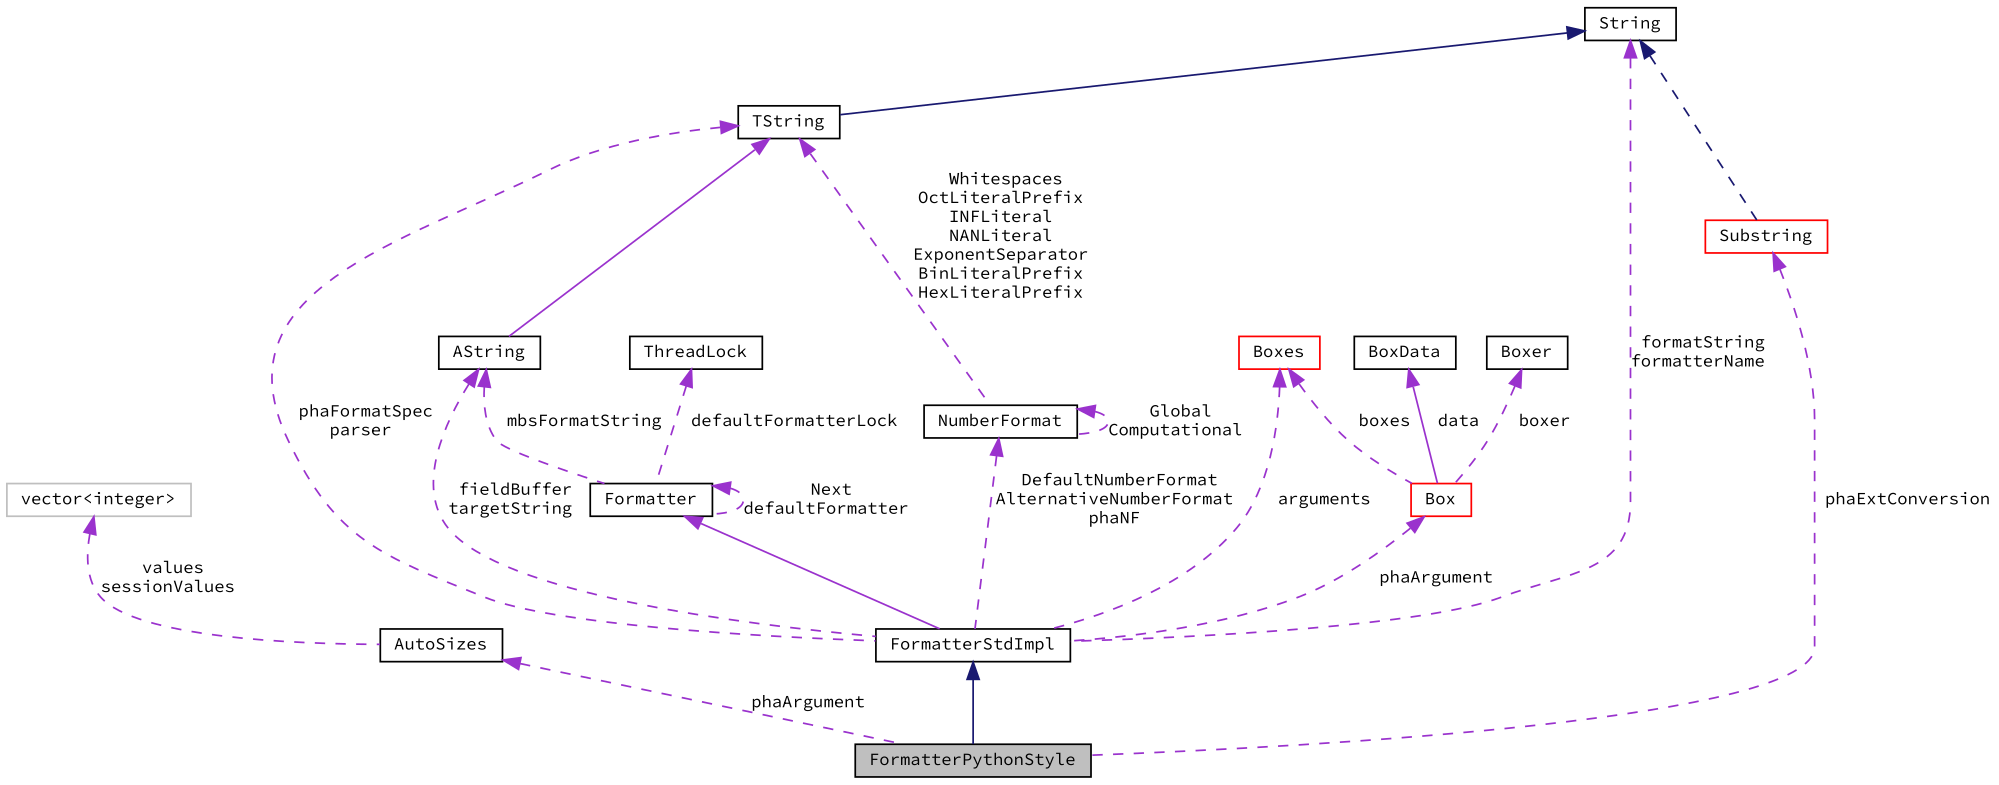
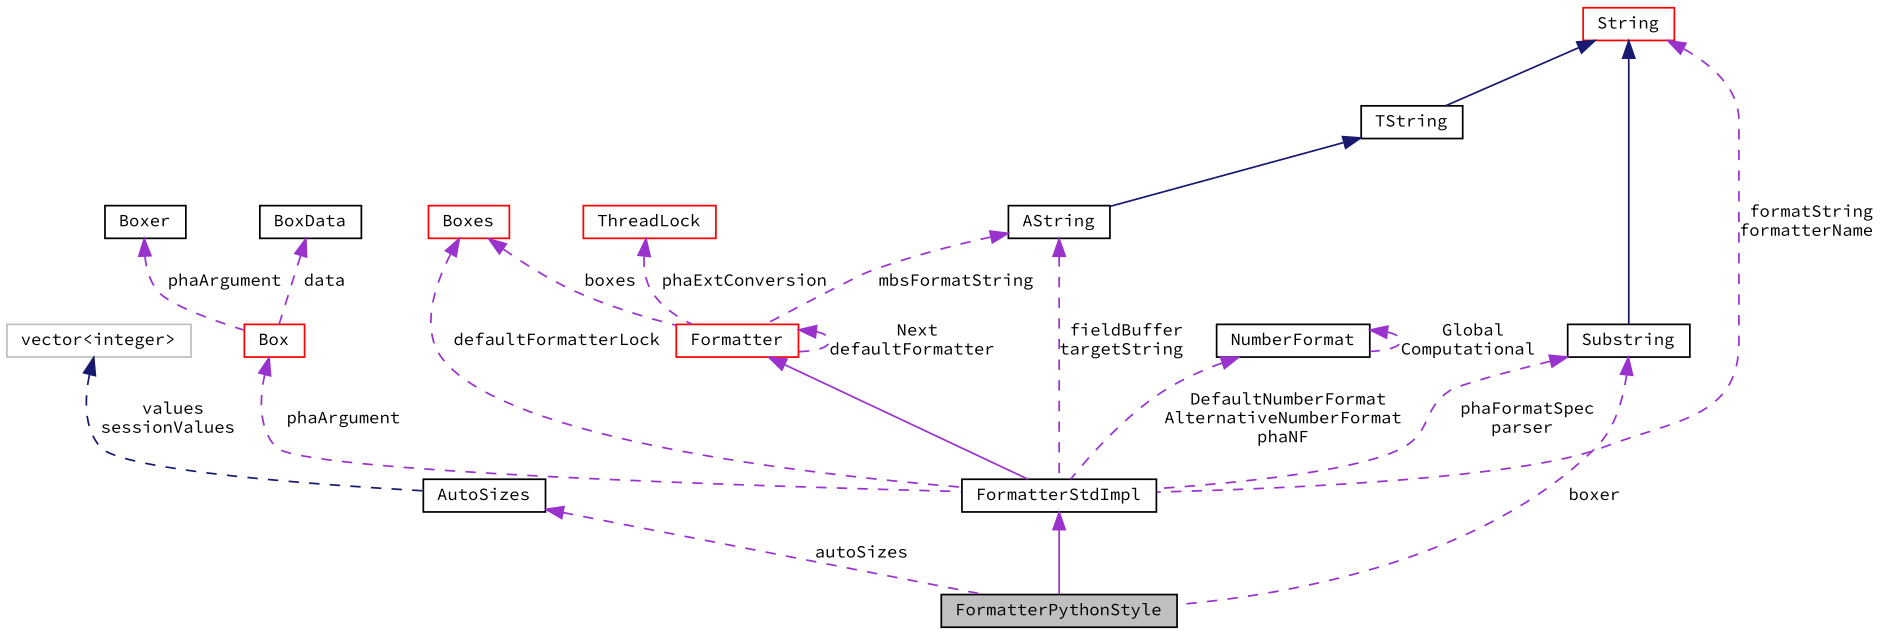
  digraph {
    fontname="Source Code Pro"
    node [color=black fillcolor=white fontname="Source Code Pro" fontsize=10 shape=record style=filled]
    edge [color=darkorchid3 dir=back fontname="Source Code Pro" fontsize=10 labelfontname=Helvetica labelfontsize=10 style=dashed]
    n1 [fillcolor=grey75 fontcolor=black height=0.2 label=FormatterPythonStyle width=0.4]
    n2 [color=grey75 height=0.2 label="vector\<integer\>" width=0.4]
    n3 [height=0.2 label=AutoSizes width=0.4]
    n4 [height=0.2 label=FormatterStdImpl width=0.4]
-   n5 [height=0.2 label=Formatter width=0.4]
+   n5 [color=red height=0.2 label=Formatter width=0.4]
    n6 [height=0.2 label=AString width=0.4]
    n7 [height=0.2 label=TString width=0.4]
    n8 [height=0.2 label=NumberFormat width=0.4]
-   n9 [height=0.2 label=String width=0.4]
-   n10 [color=red height=0.2 label=Substring width=0.4]
-   n11 [height=0.2 label=ThreadLock width=0.4]
+   n9 [color=red height=0.2 label=String width=0.4]
+   n10 [height=0.2 label=Substring width=0.4]
+   n11 [color=red height=0.2 label=ThreadLock width=0.4]
    n12 [color=red height=0.2 label=Boxes width=0.4]
    n13 [color=red height=0.2 label=Box width=0.4]
    n14 [height=0.2 label=BoxData width=0.4]
    n15 [height=0.2 label=Boxer width=0.4]
-   n2 -> n3 [label=" values\nsessionValues"]
-   n3 -> n1 [label=" phaArgument"]
-   n4 -> n1 [color=midnightblue style=solid]
+   n2 -> n3 [color=midnightblue label=" values\nsessionValues"]
+   n3 -> n1 [label=" autoSizes"]
+   n4 -> n1 [style=solid]
    n5 -> n4 [style=solid]
    n5 -> n5 [label=" Next\ndefaultFormatter"]
    n6 -> n4 [label=" fieldBuffer\ntargetString"]
    n6 -> n5 [label=" mbsFormatString"]
-   n7 -> n6 [style=solid]
-   n7 -> n8 [label=" Whitespaces\nOctLiteralPrefix\nINFLiteral\nNANLiteral\nExponentSeparator\nBinLiteralPrefix\nHexLiteralPrefix"]
+   n7 -> n6 [color=midnightblue style=solid]
    n8 -> n4 [label=" DefaultNumberFormat\nAlternativeNumberFormat\nphaNF"]
    n8 -> n8 [label=" Global\nComputational"]
    n9 -> n4 [label=" formatString\nformatterName"]
    n9 -> n7 [color=midnightblue style=solid]
-   n9 -> n10 [color=midnightblue]
-   n10 -> n1 [label=" phaExtConversion"]
-   n7 -> n4 [label=" phaFormatSpec\nparser"]
-   n11 -> n5 [label=" defaultFormatterLock"]
-   n12 -> n4 [label=" arguments"]
-   n12 -> n13 [label=" boxes"]
+   n9 -> n10 [color=midnightblue style=solid]
+   n10 -> n1 [label=" boxer"]
+   n10 -> n4 [label=" phaFormatSpec\nparser"]
+   n11 -> n5 [label=" phaExtConversion"]
+   n12 -> n4 [label=" defaultFormatterLock"]
+   n12 -> n5 [label=" boxes"]
    n13 -> n4 [label=" phaArgument"]
-   n14 -> n13 [label=" data" style=solid]
-   n15 -> n13 [label=" boxer"]
+   n14 -> n13 [label=" data"]
+   n15 -> n13 [label=" phaArgument"]
  }
